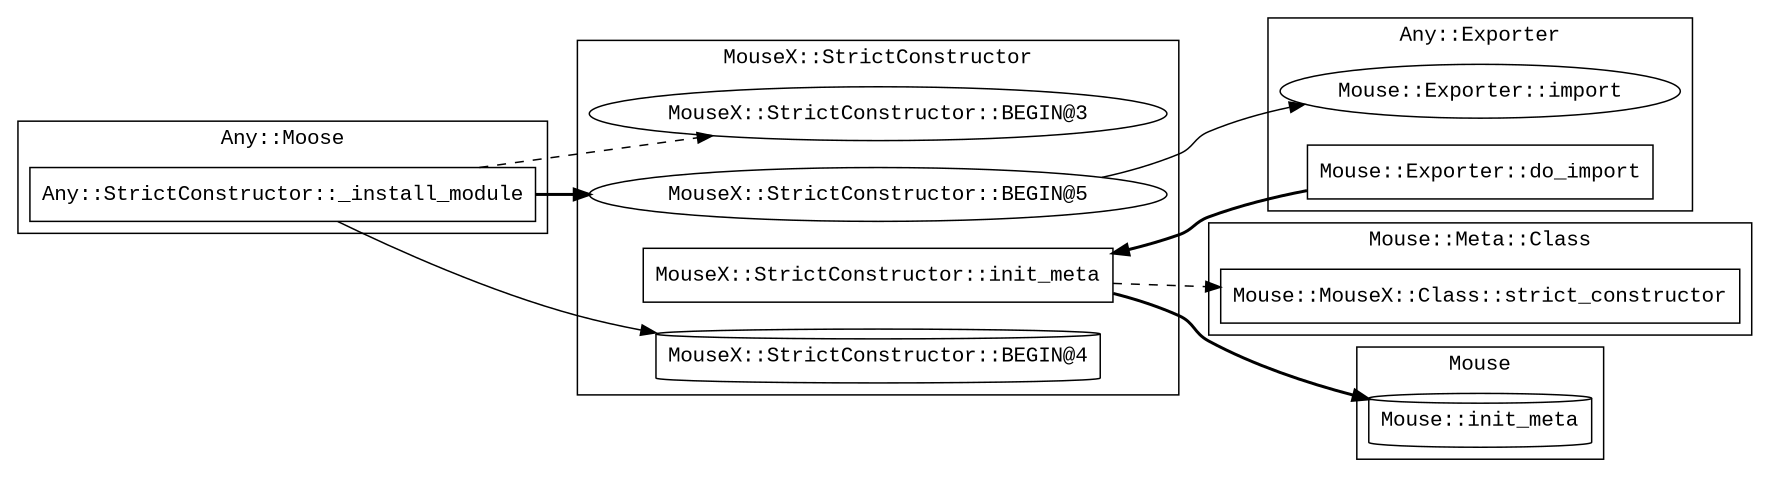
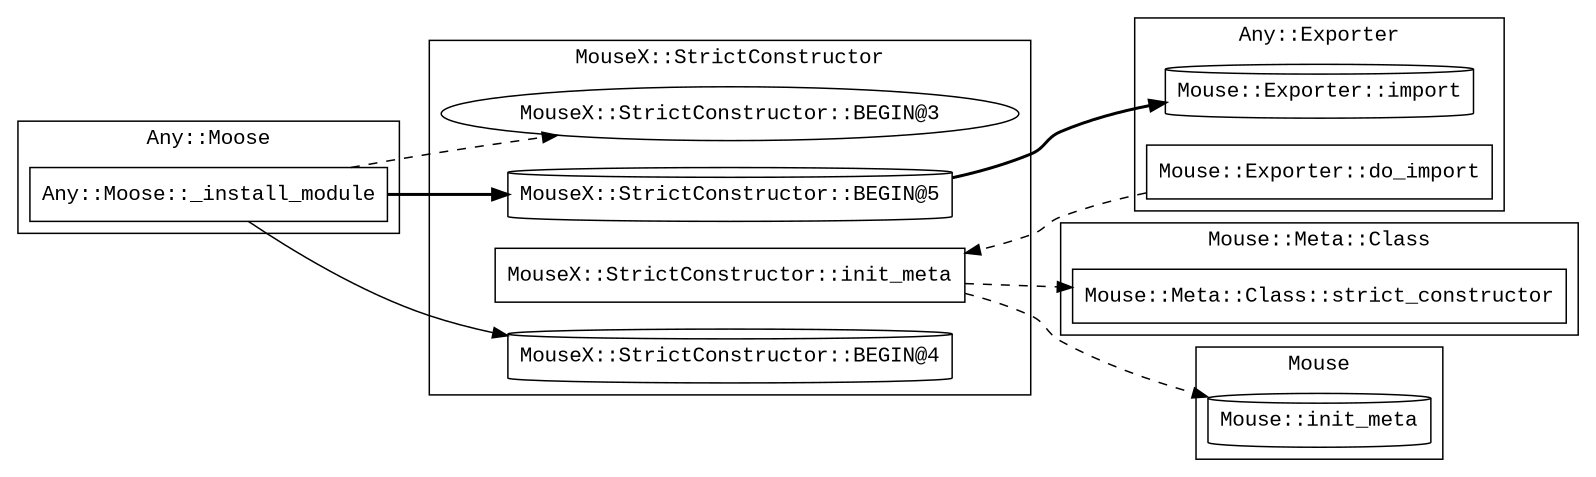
  digraph {
    fontname="Liberation Mono"
    rankdir=LR
    node [fontname="Liberation Mono" shape=box]
    edge [fontname="Liberation Mono" style=dashed]
-   "Any::Moose::_install_module" [label="Any::StrictConstructor::_install_module"]
-   "Mouse::Meta::Class::strict_constructor" [label="Mouse::MouseX::Class::strict_constructor"]
+   "Any::Moose::_install_module"
+   "Mouse::Meta::Class::strict_constructor"
    "MouseX::StrictConstructor::BEGIN@3" [shape=ellipse]
-   "MouseX::StrictConstructor::BEGIN@5" [shape=ellipse]
+   "MouseX::StrictConstructor::BEGIN@5" [shape=cylinder]
    "MouseX::StrictConstructor::init_meta"
    "MouseX::StrictConstructor::BEGIN@4" [shape=cylinder]
    "Mouse::init_meta" [shape=cylinder]
-   "Mouse::Exporter::import" [shape=ellipse]
+   "Mouse::Exporter::import" [shape=cylinder]
    "Mouse::Exporter::do_import"
    subgraph cluster_1 {
      label="Any::Moose"
      "Any::Moose::_install_module"
    }
    subgraph cluster_2 {
      label="Mouse::Meta::Class"
      "Mouse::Meta::Class::strict_constructor"
    }
    subgraph cluster_3 {
      label="MouseX::StrictConstructor"
      "MouseX::StrictConstructor::BEGIN@3"
      "MouseX::StrictConstructor::BEGIN@5"
      "MouseX::StrictConstructor::init_meta"
      "MouseX::StrictConstructor::BEGIN@4"
    }
    subgraph cluster_4 {
      label=Mouse
      "Mouse::init_meta"
    }
    subgraph cluster_5 {
      label="Any::Exporter"
      "Mouse::Exporter::import"
      "Mouse::Exporter::do_import"
    }
    "Any::Moose::_install_module" -> "MouseX::StrictConstructor::BEGIN@3"
    "Any::Moose::_install_module" -> "MouseX::StrictConstructor::BEGIN@5" [style=bold]
    "Any::Moose::_install_module" -> "MouseX::StrictConstructor::BEGIN@4" [style=solid]
-   "MouseX::StrictConstructor::BEGIN@5" -> "Mouse::Exporter::import" [style=solid]
+   "MouseX::StrictConstructor::BEGIN@5" -> "Mouse::Exporter::import" [style=bold]
    "MouseX::StrictConstructor::init_meta" -> "Mouse::Meta::Class::strict_constructor"
-   "MouseX::StrictConstructor::init_meta" -> "Mouse::init_meta" [style=bold]
-   "Mouse::Exporter::do_import" -> "MouseX::StrictConstructor::init_meta" [style=bold]
+   "MouseX::StrictConstructor::init_meta" -> "Mouse::init_meta"
+   "Mouse::Exporter::do_import" -> "MouseX::StrictConstructor::init_meta"
  }
